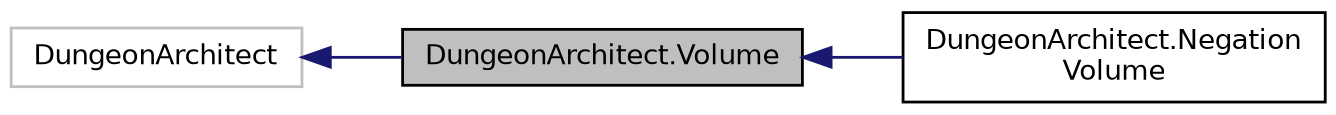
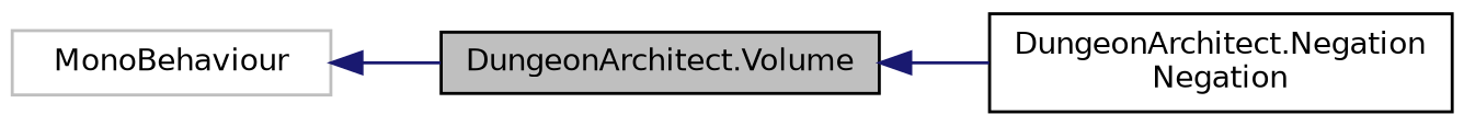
  digraph {
    rankdir=LR
    node [color=black fillcolor=white fontname=Helvetica fontsize=10 shape=record style=filled]
    edge [color=midnightblue dir=back fontname=Helvetica fontsize=10 labelfontname=Helvetica labelfontsize=10 style=solid]
    n1 [fillcolor=grey75 fontcolor=black height=0.2 label="DungeonArchitect.Volume" width=0.4]
-   n2 [height=0.2 label="DungeonArchitect.Negation\lVolume" width=0.4]
-   n3 [color=grey75 height=0.2 label=DungeonArchitect width=0.4]
+   n2 [height=0.2 label="DungeonArchitect.Negation\lNegation" width=0.4]
+   n3 [color=grey75 height=0.2 label=MonoBehaviour width=0.4]
    n1 -> n2
    n3 -> n1
  }
